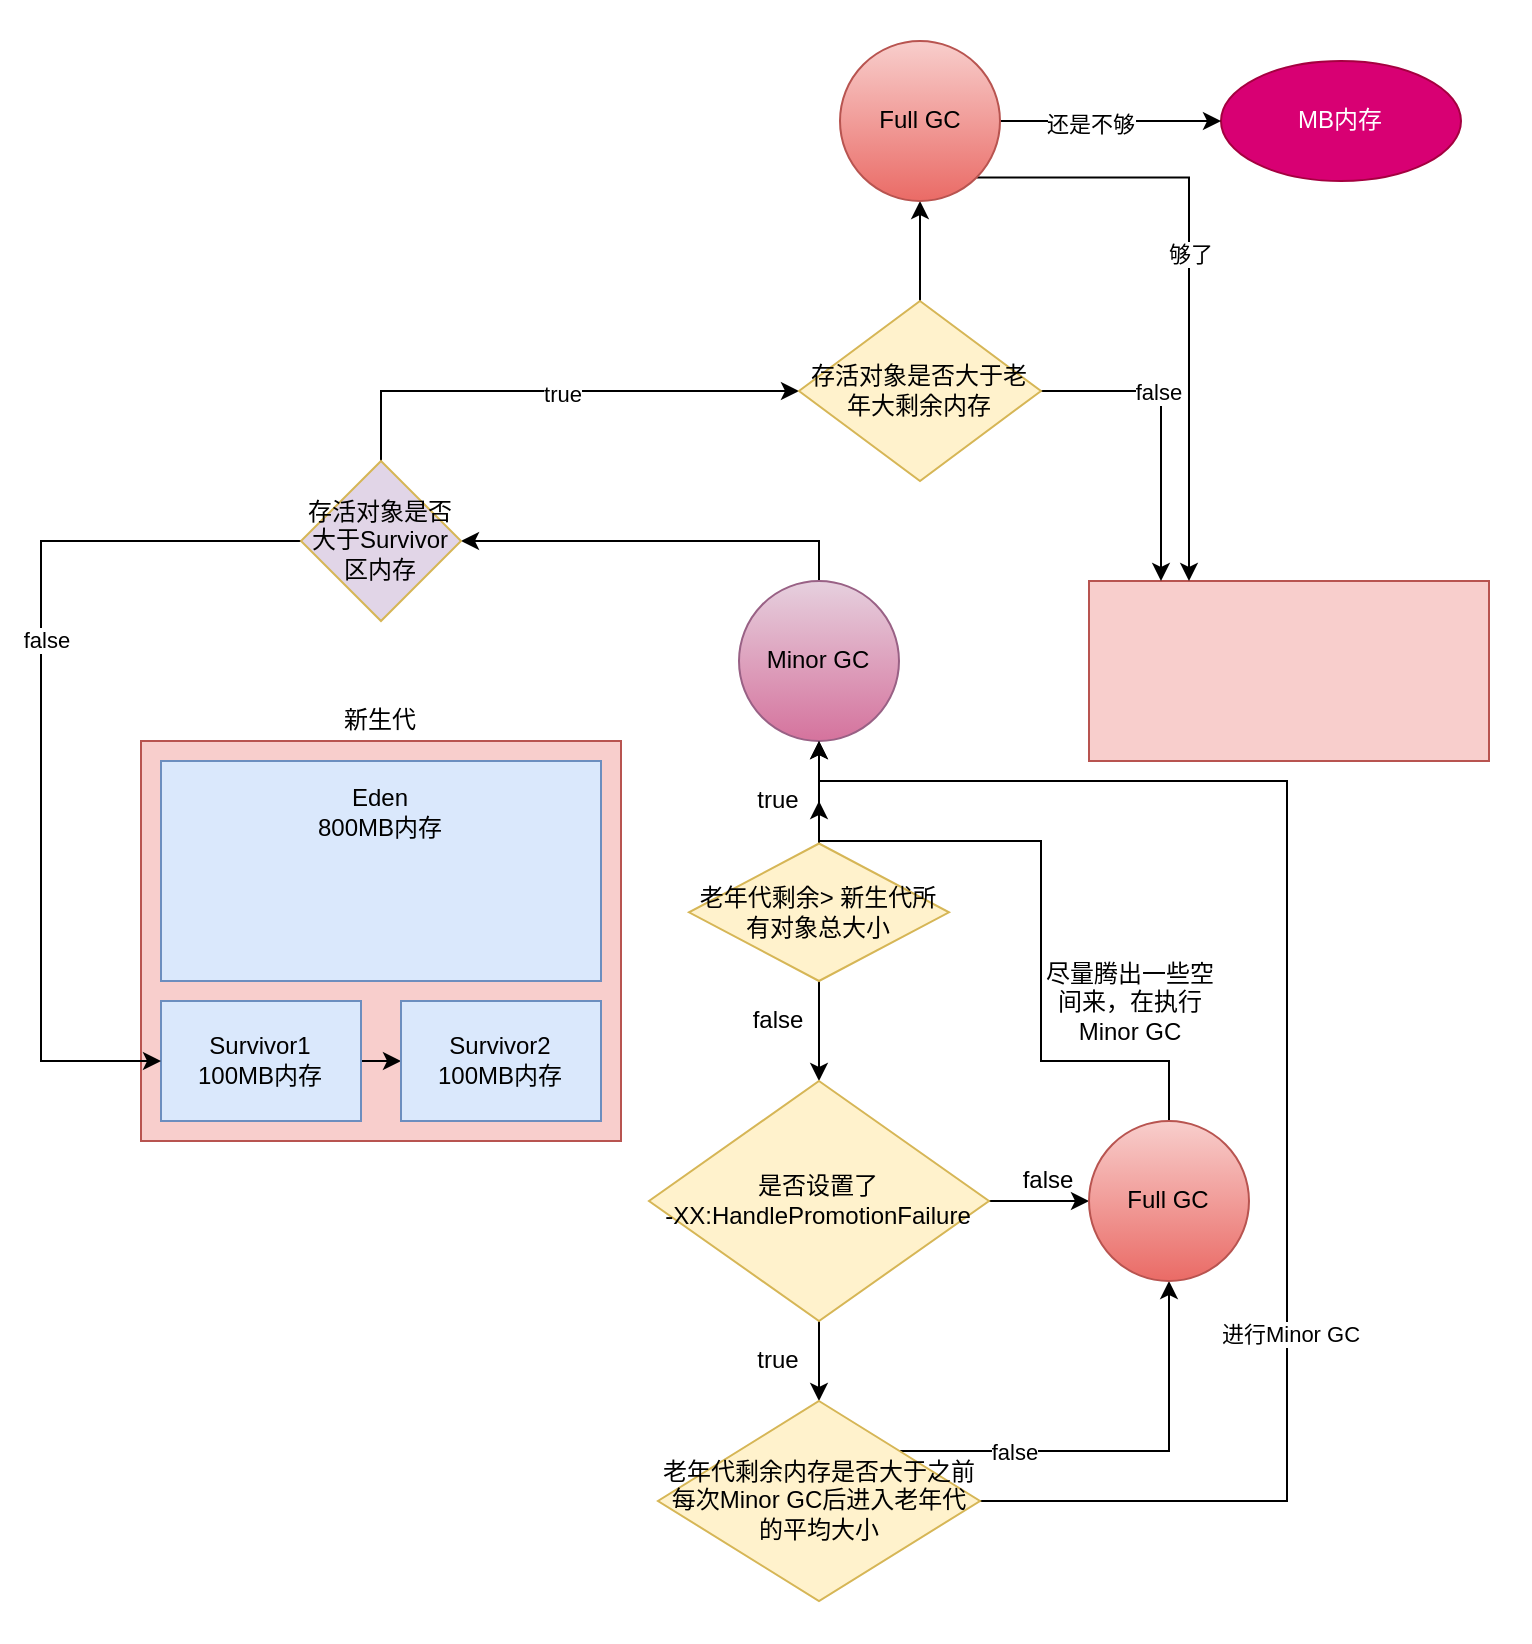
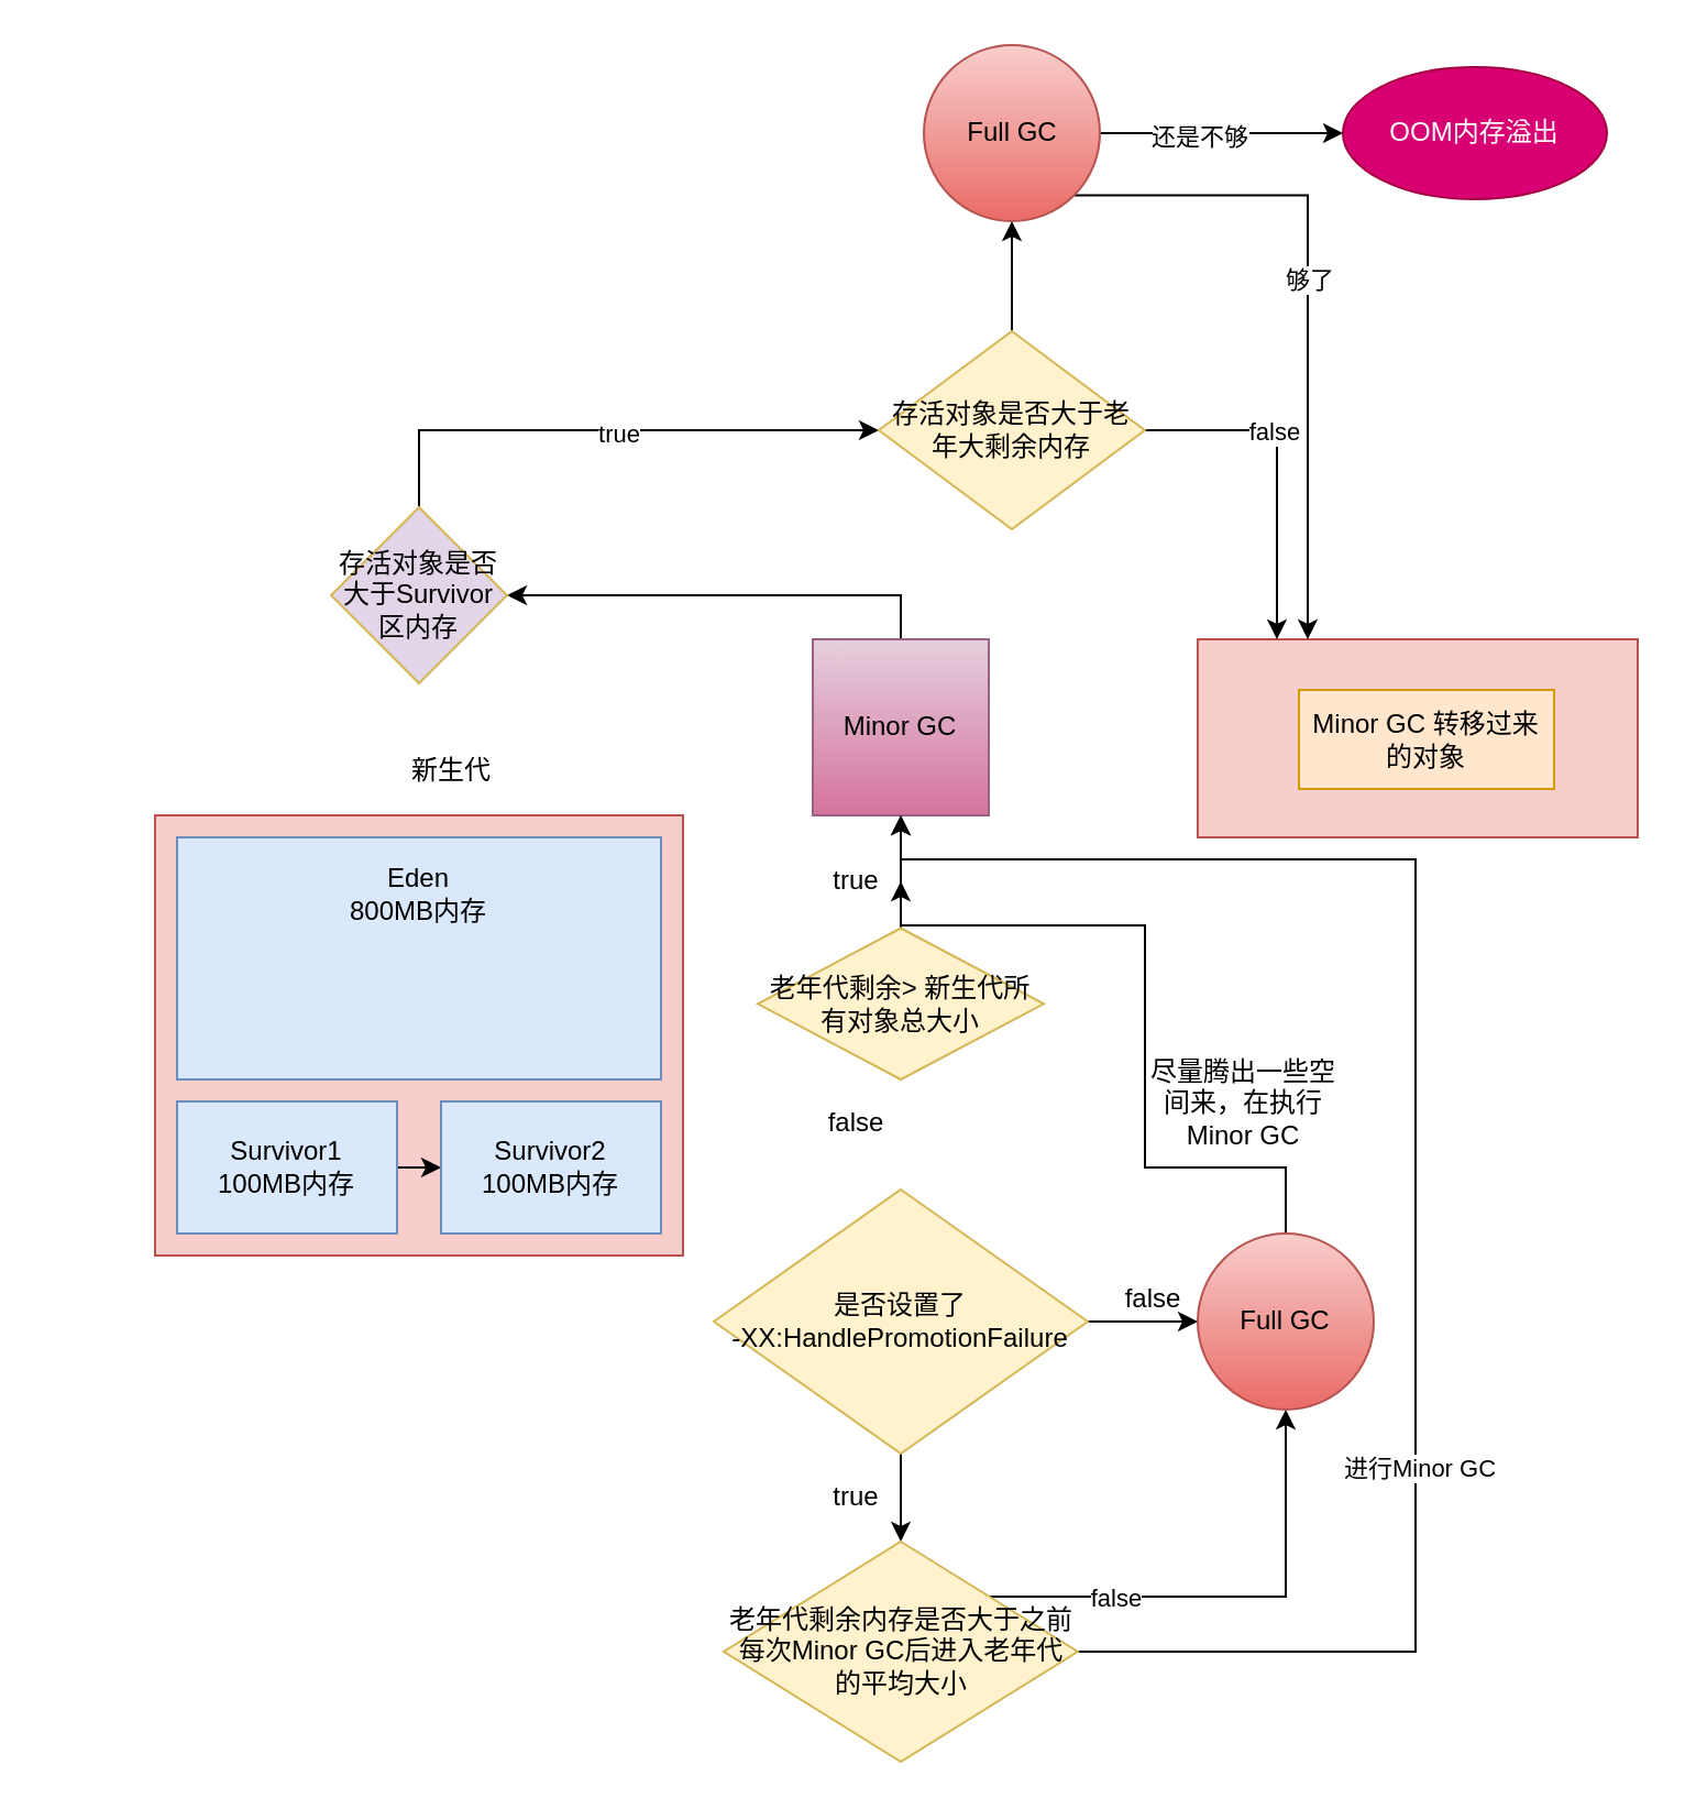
  <mxCell id="0" />
  <mxCell id="1" parent="0" />
  <mxCell id="2" value="" style="rounded=0;whiteSpace=wrap;html=1;fillColor=#f8cecc;strokeColor=#b85450;" vertex="1" parent="1"><mxGeometry x="70" y="370" width="240" height="200" as="geometry" /></mxCell>
- <mxCell id="3" value="新生代" style="text;html=1;strokeColor=none;fillColor=none;align=center;verticalAlign=middle;whiteSpace=wrap;rounded=0;" vertex="1" parent="1"><mxGeometry x="170" y="350" width="40" height="20" as="geometry" /></mxCell>
+ <mxCell id="3" value="新生代" style="text;html=1;strokeColor=none;fillColor=none;align=center;verticalAlign=middle;whiteSpace=wrap;rounded=0;" vertex="1" parent="1"><mxGeometry x="185" y="340" width="40" height="20" as="geometry" /></mxCell>
  <mxCell id="4" value="Eden&lt;br&gt;800MB内存&lt;br&gt;&lt;br&gt;&lt;br&gt;&lt;br&gt;&lt;br&gt;" style="rounded=0;whiteSpace=wrap;html=1;fillColor=#dae8fc;strokeColor=#6c8ebf;" vertex="1" parent="1"><mxGeometry x="80" y="380" width="220" height="110" as="geometry" /></mxCell>
  <mxCell id="5" style="edgeStyle=orthogonalEdgeStyle;rounded=0;orthogonalLoop=1;jettySize=auto;html=1;exitX=1;exitY=0.5;exitDx=0;exitDy=0;entryX=0;entryY=0.5;entryDx=0;entryDy=0;" edge="1" parent="1" source="6" target="7"><mxGeometry relative="1" as="geometry" /></mxCell>
  <mxCell id="6" value="Survivor1&lt;br&gt;100MB内存&lt;br&gt;" style="rounded=0;whiteSpace=wrap;html=1;fillColor=#dae8fc;strokeColor=#6c8ebf;" vertex="1" parent="1"><mxGeometry x="80" y="500" width="100" height="60" as="geometry" /></mxCell>
  <mxCell id="7" value="&lt;span&gt;Survivor2&lt;br&gt;&lt;/span&gt;100MB内存&lt;br&gt;" style="rounded=0;whiteSpace=wrap;html=1;fillColor=#dae8fc;strokeColor=#6c8ebf;" vertex="1" parent="1"><mxGeometry x="200" y="500" width="100" height="60" as="geometry" /></mxCell>
  <mxCell id="8" value="" style="rounded=0;whiteSpace=wrap;html=1;fillColor=#f8cecc;strokeColor=#b85450;" vertex="1" parent="1"><mxGeometry x="544" y="290" width="200" height="90" as="geometry" /></mxCell>
  <mxCell id="9" style="edgeStyle=orthogonalEdgeStyle;rounded=0;orthogonalLoop=1;jettySize=auto;html=1;exitX=0.5;exitY=0;exitDx=0;exitDy=0;entryX=1;entryY=0.5;entryDx=0;entryDy=0;" edge="1" parent="1" source="10" target="19"><mxGeometry relative="1" as="geometry" /></mxCell>
- <mxCell id="10" value="Minor GC" style="ellipse;whiteSpace=wrap;html=1;aspect=fixed;gradientColor=#d5739d;fillColor=#e6d0de;strokeColor=#996185;" vertex="1" parent="1"><mxGeometry x="369" y="290" width="80" height="80" as="geometry" /></mxCell>
+ <mxCell id="10" value="Minor GC" style="whiteSpace=wrap;html=1;aspect=fixed;gradientColor=#d5739d;fillColor=#e6d0de;strokeColor=#996185;rounded=0;" vertex="1" parent="1"><mxGeometry x="369" y="290" width="80" height="80" as="geometry" /></mxCell>
  <mxCell id="11" style="edgeStyle=orthogonalEdgeStyle;rounded=0;orthogonalLoop=1;jettySize=auto;html=1;entryX=0.5;entryY=1;entryDx=0;entryDy=0;" edge="1" parent="1" source="13" target="10"><mxGeometry relative="1" as="geometry" /></mxCell>
- <mxCell id="12" style="edgeStyle=orthogonalEdgeStyle;rounded=0;orthogonalLoop=1;jettySize=auto;html=1;entryX=0.5;entryY=0;entryDx=0;entryDy=0;" edge="1" parent="1" source="13" target="22"><mxGeometry relative="1" as="geometry" /></mxCell>
  <mxCell id="13" value="老年代剩余&amp;gt; 新生代所有对象总大小" style="rhombus;whiteSpace=wrap;html=1;fillColor=#fff2cc;strokeColor=#d6b656;" vertex="1" parent="1"><mxGeometry x="344" y="421.25" width="130" height="68.75" as="geometry" /></mxCell>
  <mxCell id="14" value="true" style="text;html=1;strokeColor=none;fillColor=none;align=center;verticalAlign=middle;whiteSpace=wrap;rounded=0;" vertex="1" parent="1"><mxGeometry x="369" y="390" width="40" height="20" as="geometry" /></mxCell>
- <mxCell id="15" style="edgeStyle=orthogonalEdgeStyle;rounded=0;orthogonalLoop=1;jettySize=auto;html=1;exitX=0;exitY=0.5;exitDx=0;exitDy=0;entryX=0;entryY=0.5;entryDx=0;entryDy=0;" edge="1" parent="1" source="19" target="6"><mxGeometry relative="1" as="geometry"><Array as="points"><mxPoint x="20" y="270" /><mxPoint x="20" y="530" /></Array></mxGeometry></mxCell>
- <mxCell id="16" value="false" style="edgeLabel;html=1;align=center;verticalAlign=middle;resizable=0;points=[];" vertex="1" connectable="0" parent="15"><mxGeometry x="-0.204" y="2" relative="1" as="geometry"><mxPoint as="offset" /></mxGeometry></mxCell>
  <mxCell id="17" style="edgeStyle=orthogonalEdgeStyle;rounded=0;orthogonalLoop=1;jettySize=auto;html=1;exitX=0.5;exitY=0;exitDx=0;exitDy=0;entryX=0;entryY=0.5;entryDx=0;entryDy=0;" edge="1" parent="1" source="19" target="38"><mxGeometry relative="1" as="geometry" /></mxCell>
  <mxCell id="18" value="true" style="edgeLabel;html=1;align=center;verticalAlign=middle;resizable=0;points=[];" vertex="1" connectable="0" parent="17"><mxGeometry x="0.022" y="-1" relative="1" as="geometry"><mxPoint as="offset" /></mxGeometry></mxCell>
  <mxCell id="19" value="存活对象是否大于Survivor区内存" style="rhombus;whiteSpace=wrap;html=1;fillColor=#e1d5e7;strokeColor=#d6b656;" vertex="1" parent="1"><mxGeometry x="150" y="230" width="80" height="80" as="geometry" /></mxCell>
  <mxCell id="20" style="edgeStyle=orthogonalEdgeStyle;rounded=0;orthogonalLoop=1;jettySize=auto;html=1;exitX=0.5;exitY=1;exitDx=0;exitDy=0;entryX=0.5;entryY=0;entryDx=0;entryDy=0;" edge="1" parent="1" source="22" target="28"><mxGeometry relative="1" as="geometry" /></mxCell>
  <mxCell id="21" style="edgeStyle=orthogonalEdgeStyle;rounded=0;orthogonalLoop=1;jettySize=auto;html=1;exitX=1;exitY=0.5;exitDx=0;exitDy=0;entryX=0;entryY=0.5;entryDx=0;entryDy=0;" edge="1" parent="1" source="22" target="32"><mxGeometry relative="1" as="geometry" /></mxCell>
  <mxCell id="22" value="是否设置了&lt;br&gt;-XX:HandlePromotionFailure&lt;br&gt;" style="rhombus;whiteSpace=wrap;html=1;fillColor=#fff2cc;strokeColor=#d6b656;" vertex="1" parent="1"><mxGeometry x="324" y="540" width="170" height="120" as="geometry" /></mxCell>
  <mxCell id="23" value="false" style="text;html=1;strokeColor=none;fillColor=none;align=center;verticalAlign=middle;whiteSpace=wrap;rounded=0;" vertex="1" parent="1"><mxGeometry x="369" y="500" width="40" height="20" as="geometry" /></mxCell>
  <mxCell id="24" style="edgeStyle=orthogonalEdgeStyle;rounded=0;orthogonalLoop=1;jettySize=auto;html=1;exitX=1;exitY=0;exitDx=0;exitDy=0;entryX=0.5;entryY=1;entryDx=0;entryDy=0;" edge="1" parent="1" source="28" target="32"><mxGeometry relative="1" as="geometry" /></mxCell>
  <mxCell id="25" value="false" style="edgeLabel;html=1;align=center;verticalAlign=middle;resizable=0;points=[];" vertex="1" connectable="0" parent="24"><mxGeometry x="-0.48" relative="1" as="geometry"><mxPoint as="offset" /></mxGeometry></mxCell>
  <mxCell id="26" style="edgeStyle=orthogonalEdgeStyle;rounded=0;orthogonalLoop=1;jettySize=auto;html=1;exitX=1;exitY=0.5;exitDx=0;exitDy=0;" edge="1" parent="1" source="28" target="10"><mxGeometry relative="1" as="geometry"><Array as="points"><mxPoint x="643" y="750" /><mxPoint x="643" y="390" /><mxPoint x="409" y="390" /></Array></mxGeometry></mxCell>
  <mxCell id="27" value="进行Minor GC" style="edgeLabel;html=1;align=center;verticalAlign=middle;resizable=0;points=[];" vertex="1" connectable="0" parent="26"><mxGeometry x="-0.381" y="-1" relative="1" as="geometry"><mxPoint y="1" as="offset" /></mxGeometry></mxCell>
  <mxCell id="28" value="老年代剩余内存是否大于之前每次Minor GC后进入老年代的平均大小" style="rhombus;whiteSpace=wrap;html=1;fillColor=#fff2cc;strokeColor=#d6b656;" vertex="1" parent="1"><mxGeometry x="328.5" y="700" width="161" height="100" as="geometry" /></mxCell>
  <mxCell id="29" value="true" style="text;html=1;strokeColor=none;fillColor=none;align=center;verticalAlign=middle;whiteSpace=wrap;rounded=0;" vertex="1" parent="1"><mxGeometry x="369" y="670" width="40" height="20" as="geometry" /></mxCell>
  <mxCell id="30" value="false" style="text;html=1;strokeColor=none;fillColor=none;align=center;verticalAlign=middle;whiteSpace=wrap;rounded=0;" vertex="1" parent="1"><mxGeometry x="504" y="580" width="40" height="20" as="geometry" /></mxCell>
  <mxCell id="31" style="edgeStyle=orthogonalEdgeStyle;rounded=0;orthogonalLoop=1;jettySize=auto;html=1;entryX=1;entryY=0.5;entryDx=0;entryDy=0;" edge="1" parent="1" source="32" target="14"><mxGeometry relative="1" as="geometry"><Array as="points"><mxPoint x="584" y="530" /><mxPoint x="520" y="530" /><mxPoint x="520" y="420" /><mxPoint x="409" y="420" /></Array></mxGeometry></mxCell>
  <mxCell id="32" value="Full GC" style="ellipse;whiteSpace=wrap;html=1;aspect=fixed;gradientColor=#ea6b66;fillColor=#f8cecc;strokeColor=#b85450;" vertex="1" parent="1"><mxGeometry x="544" y="560" width="80" height="80" as="geometry" /></mxCell>
  <mxCell id="33" value="尽量腾出一些空间来，在执行Minor GC" style="text;html=1;strokeColor=none;fillColor=none;align=center;verticalAlign=middle;whiteSpace=wrap;rounded=0;" vertex="1" parent="1"><mxGeometry x="520" y="500" width="90" as="geometry" /></mxCell>
+ <mxCell id="34" value="Minor GC 转移过来的对象" style="rounded=0;whiteSpace=wrap;html=1;fillColor=#ffe6cc;strokeColor=#d79b00;" vertex="1" parent="1"><mxGeometry x="590" y="313" width="116" height="45" as="geometry" /></mxCell>
  <mxCell id="35" style="edgeStyle=orthogonalEdgeStyle;rounded=0;orthogonalLoop=1;jettySize=auto;html=1;exitX=1;exitY=0.5;exitDx=0;exitDy=0;" edge="1" parent="1" source="38" target="8"><mxGeometry relative="1" as="geometry"><Array as="points"><mxPoint x="580" y="195" /></Array></mxGeometry></mxCell>
  <mxCell id="36" value="false" style="edgeLabel;html=1;align=center;verticalAlign=middle;resizable=0;points=[];" vertex="1" connectable="0" parent="35"><mxGeometry x="-0.248" relative="1" as="geometry"><mxPoint as="offset" /></mxGeometry></mxCell>
  <mxCell id="37" style="edgeStyle=orthogonalEdgeStyle;rounded=0;orthogonalLoop=1;jettySize=auto;html=1;exitX=0.5;exitY=0;exitDx=0;exitDy=0;entryX=0.5;entryY=1;entryDx=0;entryDy=0;" edge="1" parent="1" source="38" target="44"><mxGeometry relative="1" as="geometry" /></mxCell>
  <mxCell id="38" value="存活对象是否大于老年大剩余内存" style="rhombus;whiteSpace=wrap;html=1;fillColor=#fff2cc;strokeColor=#d6b656;" vertex="1" parent="1"><mxGeometry x="399" y="150" width="121" height="90" as="geometry" /></mxCell>
- <mxCell id="39" value="MB内存" style="ellipse;whiteSpace=wrap;html=1;fillColor=#d80073;strokeColor=#A50040;fontColor=#ffffff;" vertex="1" parent="1"><mxGeometry x="610" y="30" width="120" height="60" as="geometry" /></mxCell>
+ <mxCell id="39" value="OOM内存溢出" style="ellipse;whiteSpace=wrap;html=1;fillColor=#d80073;strokeColor=#A50040;fontColor=#ffffff;" vertex="1" parent="1"><mxGeometry x="610" y="30" width="120" height="60" as="geometry" /></mxCell>
  <mxCell id="40" style="edgeStyle=orthogonalEdgeStyle;rounded=0;orthogonalLoop=1;jettySize=auto;html=1;exitX=1;exitY=0.5;exitDx=0;exitDy=0;entryX=0;entryY=0.5;entryDx=0;entryDy=0;" edge="1" parent="1" source="44" target="39"><mxGeometry relative="1" as="geometry" /></mxCell>
  <mxCell id="41" value="还是不够" style="edgeLabel;html=1;align=center;verticalAlign=middle;resizable=0;points=[];" vertex="1" connectable="0" parent="40"><mxGeometry x="-0.195" y="-1" relative="1" as="geometry"><mxPoint x="1" as="offset" /></mxGeometry></mxCell>
  <mxCell id="42" style="edgeStyle=orthogonalEdgeStyle;rounded=0;orthogonalLoop=1;jettySize=auto;html=1;exitX=1;exitY=1;exitDx=0;exitDy=0;entryX=0.25;entryY=0;entryDx=0;entryDy=0;" edge="1" parent="1" source="44" target="8"><mxGeometry relative="1" as="geometry" /></mxCell>
  <mxCell id="43" value="够了" style="edgeLabel;html=1;align=center;verticalAlign=middle;resizable=0;points=[];" vertex="1" connectable="0" parent="42"><mxGeometry x="-0.065" relative="1" as="geometry"><mxPoint as="offset" /></mxGeometry></mxCell>
  <mxCell id="44" value="Full GC" style="ellipse;whiteSpace=wrap;html=1;aspect=fixed;gradientColor=#ea6b66;fillColor=#f8cecc;strokeColor=#b85450;" vertex="1" parent="1"><mxGeometry x="419.5" y="20" width="80" height="80" as="geometry" /></mxCell>
